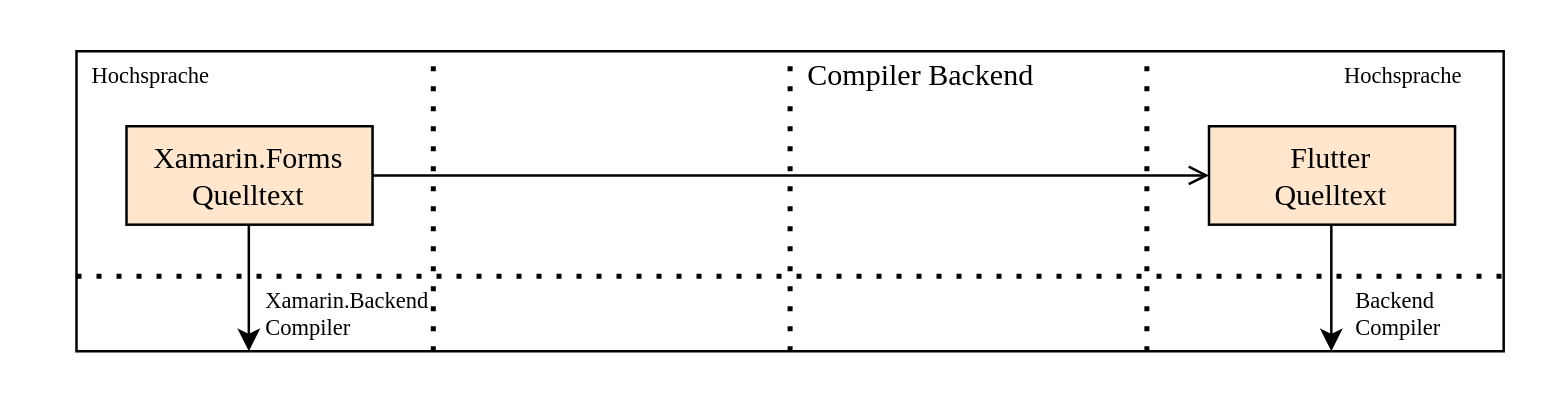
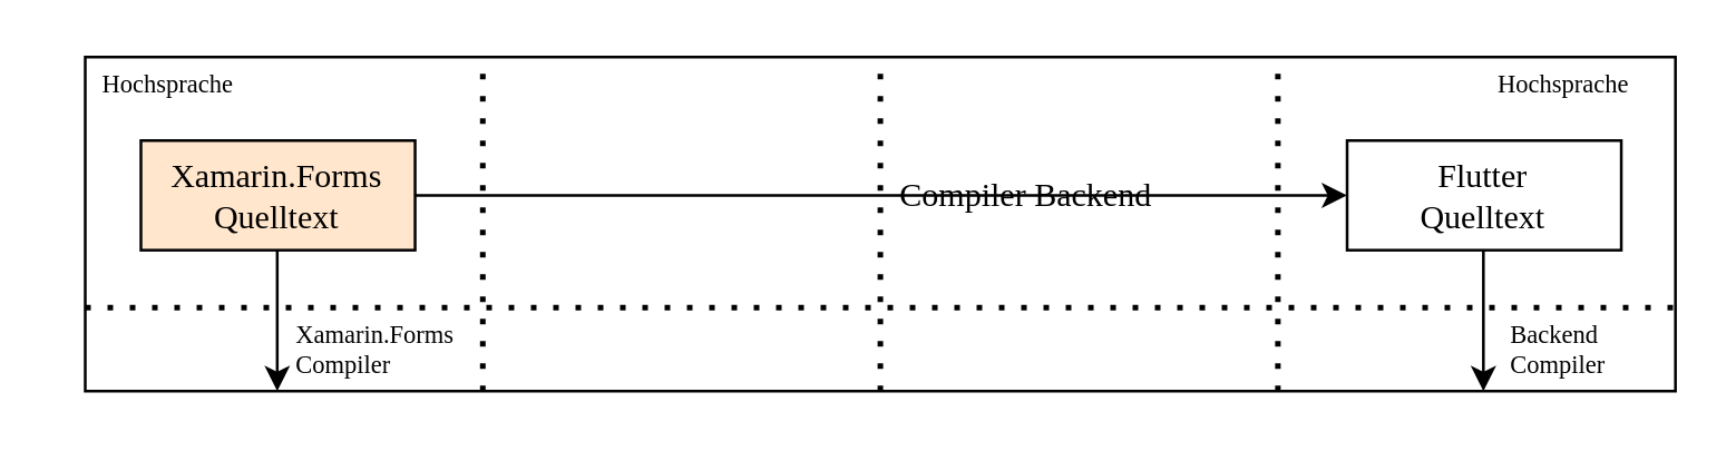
  <mxCell id="0" />
  <mxCell id="1" parent="0" />
  <mxCell id="2" value="" style="rounded=0;whiteSpace=wrap;html=1;fontFamily=Times New Roman;fontSize=12;" vertex="1" parent="1"><mxGeometry x="30" y="20" width="570.87" height="120" as="geometry" /></mxCell>
  <mxCell id="3" value="Xamarin.Forms&lt;br style=&quot;font-size: 12px;&quot;&gt;Quelltext" style="rounded=0;whiteSpace=wrap;html=1;fontFamily=Times New Roman;fontSize=12;fillColor=#ffe6cc;" vertex="1" parent="1"><mxGeometry x="50" y="50" width="98.425" height="39.37" as="geometry" /></mxCell>
- <mxCell id="4" value="Flutter&lt;br style=&quot;font-size: 12px;&quot;&gt;Quelltext" style="rounded=0;whiteSpace=wrap;html=1;fontFamily=Times New Roman;fontSize=12;fillColor=#ffe6cc;" vertex="1" parent="1"><mxGeometry x="483" y="50" width="98.425" height="39.37" as="geometry" /></mxCell>
+ <mxCell id="4" value="Flutter&lt;br style=&quot;font-size: 12px;&quot;&gt;Quelltext" style="rounded=0;whiteSpace=wrap;html=1;fontFamily=Times New Roman;fontSize=12;" vertex="1" parent="1"><mxGeometry x="483" y="50" width="98.425" height="39.37" as="geometry" /></mxCell>
  <mxCell id="5" value="" style="endArrow=none;dashed=1;html=1;dashPattern=1 3;strokeWidth=2;entryX=0.25;entryY=0;entryDx=0;entryDy=0;exitX=0.25;exitY=1;exitDx=0;exitDy=0;fontFamily=Times New Roman;fontSize=12;" edge="1" parent="1" source="2" target="2"><mxGeometry width="50" height="50" relative="1" as="geometry"><mxPoint x="200" y="260" as="sourcePoint" /><mxPoint x="250" y="210" as="targetPoint" /></mxGeometry></mxCell>
  <mxCell id="6" value="" style="endArrow=none;dashed=1;html=1;dashPattern=1 3;strokeWidth=2;entryX=0.75;entryY=0;entryDx=0;entryDy=0;exitX=0.75;exitY=1;exitDx=0;exitDy=0;fontFamily=Times New Roman;fontSize=12;" edge="1" parent="1" source="2" target="2"><mxGeometry width="50" height="50" relative="1" as="geometry"><mxPoint x="500" y="260" as="sourcePoint" /><mxPoint x="550" y="210" as="targetPoint" /></mxGeometry></mxCell>
- <mxCell id="7" value="" style="endArrow=open;html=1;entryX=0;entryY=0.5;entryDx=0;entryDy=0;exitX=1;exitY=0.5;exitDx=0;exitDy=0;fontFamily=Times New Roman;fontSize=12;" edge="1" parent="1" source="3" target="4"><mxGeometry width="50" height="50" relative="1" as="geometry"><mxPoint x="240" y="220" as="sourcePoint" /><mxPoint x="290" y="170" as="targetPoint" /></mxGeometry></mxCell>
- <mxCell id="8" value="Compiler Backend" style="text;html=1;strokeColor=none;fillColor=none;align=center;verticalAlign=middle;whiteSpace=wrap;rounded=0;fontFamily=Times New Roman;fontSize=12;" vertex="1" parent="1"><mxGeometry x="310" y="20" width="116" height="20" as="geometry" /></mxCell>
+ <mxCell id="7" value="" style="endArrow=classic;html=1;entryX=0;entryY=0.5;entryDx=0;entryDy=0;exitX=1;exitY=0.5;exitDx=0;exitDy=0;fontFamily=Times New Roman;fontSize=12;" edge="1" parent="1" source="3" target="4"><mxGeometry width="50" height="50" relative="1" as="geometry"><mxPoint x="240" y="220" as="sourcePoint" /><mxPoint x="290" y="170" as="targetPoint" /></mxGeometry></mxCell>
+ <mxCell id="8" value="Compiler Backend" style="text;html=1;strokeColor=none;fillColor=none;align=center;verticalAlign=middle;whiteSpace=wrap;rounded=0;fontFamily=Times New Roman;fontSize=12;" vertex="1" parent="1"><mxGeometry x="310" y="60" width="116" height="20" as="geometry" /></mxCell>
  <mxCell id="9" value="" style="endArrow=none;dashed=1;html=1;dashPattern=1 3;strokeWidth=2;entryX=0.5;entryY=0;entryDx=0;entryDy=0;exitX=0.5;exitY=1;exitDx=0;exitDy=0;fontFamily=Times New Roman;fontSize=12;" edge="1" parent="1" source="2" target="2"><mxGeometry width="50" height="50" relative="1" as="geometry"><mxPoint x="180" y="230" as="sourcePoint" /><mxPoint x="290" y="210" as="targetPoint" /></mxGeometry></mxCell>
  <mxCell id="10" value="Hochsprache" style="text;html=1;strokeColor=none;fillColor=none;align=center;verticalAlign=middle;whiteSpace=wrap;rounded=0;fontFamily=Times New Roman;fontSize=9;" vertex="1" parent="1"><mxGeometry x="20" y="20" width="80" height="20" as="geometry" /></mxCell>
  <mxCell id="11" value="Hochsprache" style="text;html=1;strokeColor=none;fillColor=none;align=center;verticalAlign=middle;whiteSpace=wrap;rounded=0;fontFamily=Times New Roman;fontSize=9;" vertex="1" parent="1"><mxGeometry x="520.87" y="20" width="80" height="20" as="geometry" /></mxCell>
  <mxCell id="12" value="" style="endArrow=none;dashed=1;html=1;dashPattern=1 3;strokeWidth=2;fontFamily=Times New Roman;fontSize=9;exitX=0;exitY=0.75;exitDx=0;exitDy=0;entryX=1;entryY=0.75;entryDx=0;entryDy=0;" edge="1" parent="1" source="2" target="2"><mxGeometry width="50" height="50" relative="1" as="geometry"><mxPoint x="120" y="230" as="sourcePoint" /><mxPoint x="580" y="210" as="targetPoint" /></mxGeometry></mxCell>
  <mxCell id="13" value="" style="endArrow=classic;html=1;fontFamily=Times New Roman;fontSize=9;exitX=0.5;exitY=1;exitDx=0;exitDy=0;" edge="1" parent="1"><mxGeometry width="50" height="50" relative="1" as="geometry"><mxPoint x="531.93" y="89.37" as="sourcePoint" /><mxPoint x="531.93" y="140" as="targetPoint" /><Array as="points"><mxPoint x="531.93" y="120" /></Array></mxGeometry></mxCell>
  <mxCell id="14" value="" style="endArrow=classic;html=1;fontFamily=Times New Roman;fontSize=9;exitX=0.5;exitY=1;exitDx=0;exitDy=0;" edge="1" parent="1"><mxGeometry width="50" height="50" relative="1" as="geometry"><mxPoint x="98.93" y="89.37" as="sourcePoint" /><mxPoint x="98.93" y="140" as="targetPoint" /><Array as="points"><mxPoint x="98.93" y="120" /></Array></mxGeometry></mxCell>
- <mxCell id="15" value="Xamarin.Backend&lt;br&gt;Compiler" style="text;html=1;align=left;verticalAlign=middle;resizable=0;points=[];autosize=1;fontSize=9;fontFamily=Times New Roman;" vertex="1" parent="1"><mxGeometry x="104" y="110" width="70" height="30" as="geometry" /></mxCell>
+ <mxCell id="15" value="Xamarin.Forms&lt;br&gt;Compiler" style="text;html=1;align=left;verticalAlign=middle;resizable=0;points=[];autosize=1;fontSize=9;fontFamily=Times New Roman;" vertex="1" parent="1"><mxGeometry x="104" y="110" width="70" height="30" as="geometry" /></mxCell>
  <mxCell id="16" value="Backend&lt;br&gt;Compiler" style="text;html=1;align=left;verticalAlign=middle;resizable=0;points=[];autosize=1;fontSize=9;fontFamily=Times New Roman;" vertex="1" parent="1"><mxGeometry x="540" y="110" width="50" height="30" as="geometry" /></mxCell>
